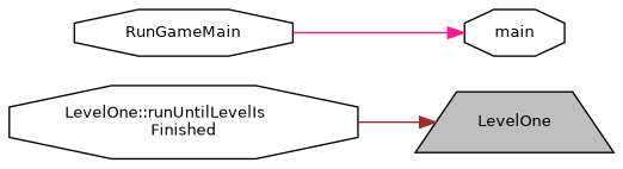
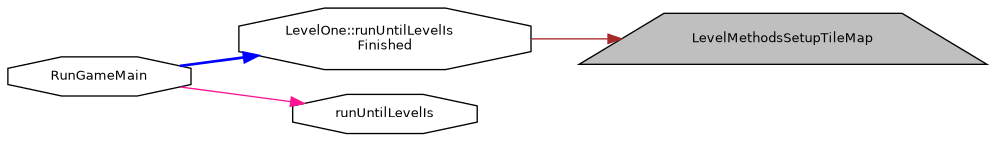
  digraph {
    rankdir=RL
    node [color=black fillcolor=white fontname=Helvetica fontsize=10 shape=octagon style=filled]
    edge [dir=back fontname=Helvetica fontsize=10 labelfontname=Helvetica labelfontsize=10 style=solid]
-   n1 [fillcolor=grey75 fontcolor=black height=0.2 label=LevelOne shape=trapezium width=0.4]
+   n1 [fillcolor=grey75 fontcolor=black height=0.2 label=LevelMethodsSetupTileMap shape=trapezium width=0.4]
    n2 [height=0.2 label="LevelOne::runUntilLevelIs\lFinished" width=0.4]
    n3 [height=0.2 label=RunGameMain width=0.4]
-   n4 [height=0.2 label=main width=0.4]
+   n4 [height=0.2 label=runUntilLevelIs width=0.4]
    n1 -> n2 [color=brown]
+   n2 -> n3 [color=blue style=bold]
    n4 -> n3 [color=deeppink]
  }
